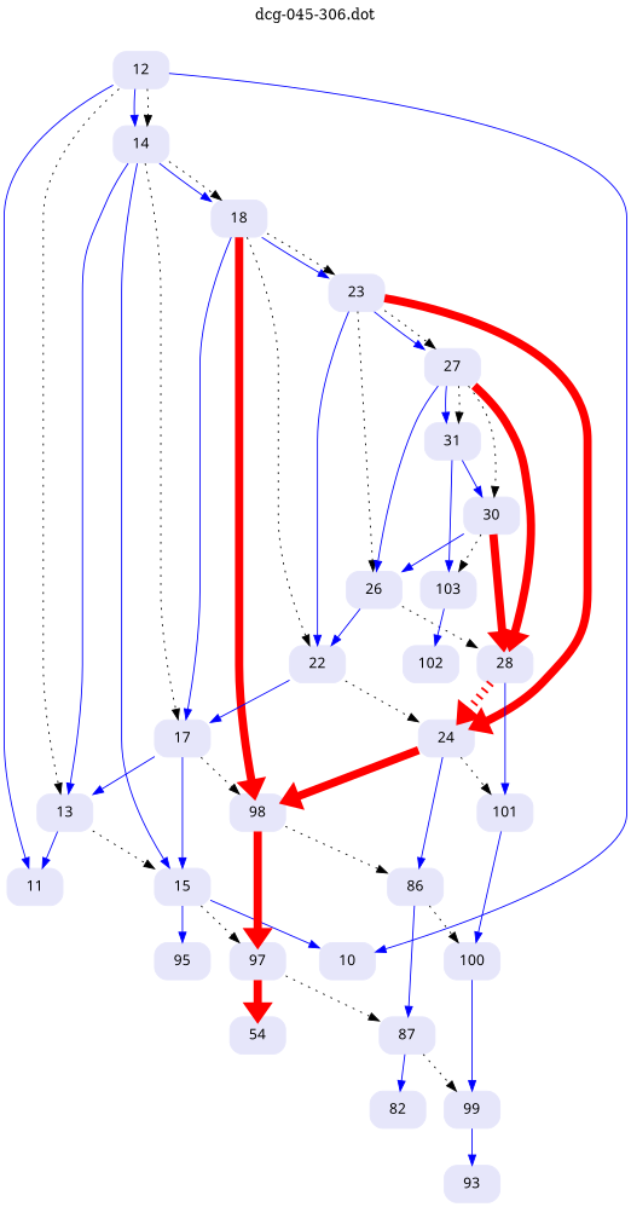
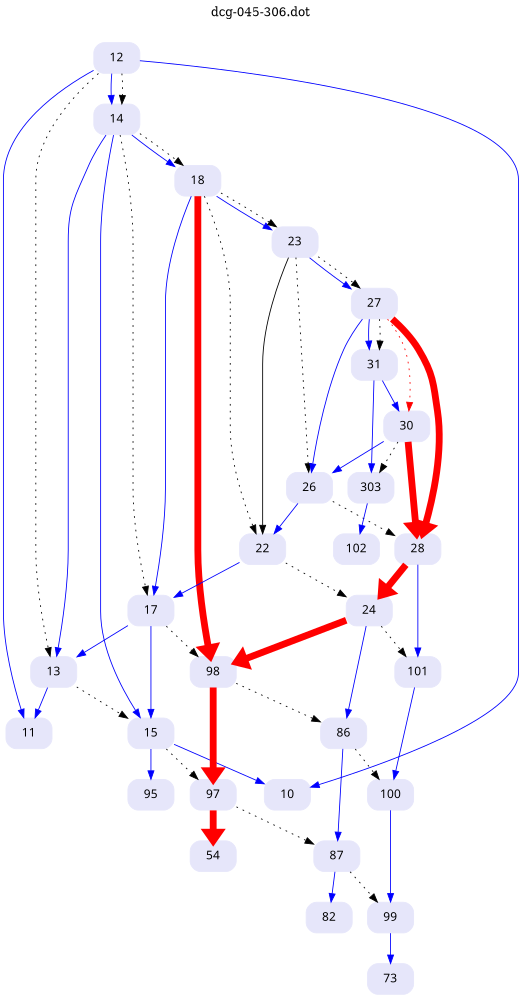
  digraph {
    label="dcg-045-306.dot"
    labelloc=t
    node [color=lavender fontname="sans-serif" shape=box style="rounded,filled"]
    edge [color=blue penwidth=1]
    n1 [label=12]
    n2 [label=11]
    n3 [label=10]
    n4 [label=14]
    n5 [label=13]
    n6 [label=15]
    n7 [label=18]
    n8 [label=17]
    n9 [label=97]
    n10 [label=95]
    n11 [label=98]
    n12 [label=23]
    n13 [label=22]
    n14 [label=87]
    n15 [label=54]
    n16 [label=86]
    n17 [label=24]
    n18 [label=27]
    n19 [label=26]
    n20 [label=100]
    n21 [label=101]
    n22 [label=28]
    n23 [label=31]
    n24 [label=30]
-   n25 [label=103]
+   n25 [label=303]
    n26 [label=102]
    n27 [label=99]
-   n28 [label=93]
+   n28 [label=73]
    n29 [label=82]
    n1 -> n2
    n1 -> n3
    n1 -> n4
    n1 -> n4 [style=dotted color="" penwidth=""]
    n1 -> n5 [style=dotted color="" penwidth=""]
    n4 -> n5
    n4 -> n6
    n4 -> n7
    n4 -> n7 [style=dotted color="" penwidth=""]
    n4 -> n8 [style=dotted color="" penwidth=""]
    n5 -> n2
    n5 -> n6 [style=dotted color="" penwidth=""]
    n6 -> n3
    n6 -> n9 [style=dotted color="" penwidth=""]
    n6 -> n10
    n7 -> n8
    n7 -> n11 [color=red penwidth=8]
    n7 -> n12
    n7 -> n12 [style=dotted color="" penwidth=""]
    n7 -> n13 [style=dotted color="" penwidth=""]
    n8 -> n5
    n8 -> n6
    n8 -> n11 [style=dotted color="" penwidth=""]
    n9 -> n14 [style=dotted color="" penwidth=""]
    n9 -> n15 [color=red penwidth=8]
    n11 -> n9 [color=red penwidth=8]
    n11 -> n16 [style=dotted color="" penwidth=""]
-   n12 -> n13
-   n12 -> n17 [color=red penwidth=8]
+   n12 -> n13 [color=black]
    n12 -> n18
    n12 -> n18 [style=dotted color="" penwidth=""]
    n12 -> n19 [style=dotted color="" penwidth=""]
    n13 -> n8
    n13 -> n17 [style=dotted color="" penwidth=""]
    n14 -> n27 [style=dotted color="" penwidth=""]
    n14 -> n29
    n16 -> n14
    n16 -> n20 [style=dotted color="" penwidth=""]
    n17 -> n11 [color=red penwidth=8]
    n17 -> n16
    n17 -> n21 [style=dotted color="" penwidth=""]
    n18 -> n19
    n18 -> n22 [color=red penwidth=8]
    n18 -> n23
    n18 -> n23 [style=dotted color="" penwidth=""]
-   n18 -> n24 [style=dotted color="" penwidth=""]
+   n18 -> n24 [style=dotted color=red penwidth=""]
    n19 -> n13
    n19 -> n22 [style=dotted color="" penwidth=""]
    n20 -> n27
    n21 -> n20
-   n22 -> n17 [color=red penwidth=8 style=dotted]
+   n22 -> n17 [color=red penwidth=8]
    n22 -> n21
    n23 -> n24
    n23 -> n25
    n24 -> n19
    n24 -> n22 [color=red penwidth=8]
    n24 -> n25 [style=dotted color="" penwidth=""]
    n25 -> n26
    n27 -> n28
  }
